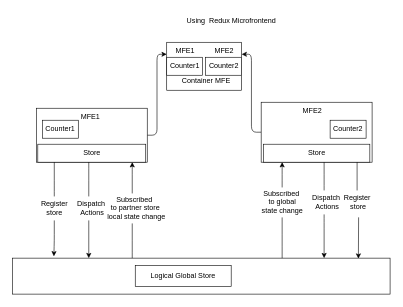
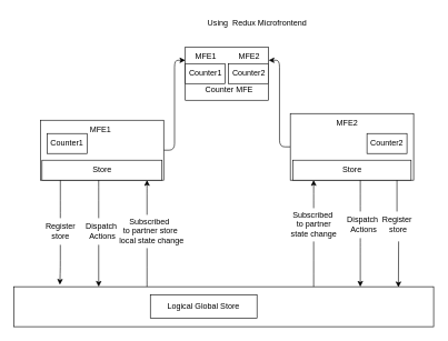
  <mxCell id="0" />
  <mxCell id="1" parent="0" />
  <mxCell id="2" style="edgeStyle=orthogonalEdgeStyle;html=1;entryX=0;entryY=0.25;entryDx=0;entryDy=0;" parent="1" source="3" target="12" edge="1"><mxGeometry relative="1" as="geometry" /></mxCell>
  <mxCell id="3" value="" style="rounded=0;whiteSpace=wrap;html=1;" parent="1" vertex="1"><mxGeometry x="60" y="180" width="185" height="90" as="geometry" /></mxCell>
  <mxCell id="4" style="edgeStyle=elbowEdgeStyle;elbow=vertical;html=1;startArrow=none;" parent="1" source="32" target="20" edge="1"><mxGeometry relative="1" as="geometry"><Array as="points"><mxPoint x="220" y="280" /></Array></mxGeometry></mxCell>
  <mxCell id="5" style="edgeStyle=elbowEdgeStyle;elbow=vertical;html=1;startArrow=none;" parent="1" source="34" target="15" edge="1"><mxGeometry relative="1" as="geometry"><mxPoint x="470" y="280" as="targetPoint" /><Array as="points"><mxPoint x="470" y="290" /></Array></mxGeometry></mxCell>
  <mxCell id="6" value="" style="rounded=0;whiteSpace=wrap;html=1;" parent="1" vertex="1"><mxGeometry x="20" y="430" width="630" height="60" as="geometry" /></mxCell>
  <mxCell id="7" value="Logical Global Store" style="rounded=0;whiteSpace=wrap;html=1;" parent="1" vertex="1"><mxGeometry x="225" y="442.5" width="160" height="35" as="geometry" /></mxCell>
  <mxCell id="8" value="MFE1" style="text;html=1;align=center;verticalAlign=middle;resizable=0;points=[];autosize=1;strokeColor=none;fillColor=none;" parent="1" vertex="1"><mxGeometry x="120" y="180" width="60" height="30" as="geometry" /></mxCell>
  <mxCell id="9" style="edgeStyle=orthogonalEdgeStyle;html=1;entryX=1;entryY=0.25;entryDx=0;entryDy=0;" parent="1" source="10" target="12" edge="1"><mxGeometry relative="1" as="geometry" /></mxCell>
  <mxCell id="10" value="" style="rounded=0;whiteSpace=wrap;html=1;" parent="1" vertex="1"><mxGeometry x="435" y="170" width="185" height="100" as="geometry" /></mxCell>
  <mxCell id="11" value="MFE2" style="text;html=1;align=center;verticalAlign=middle;resizable=0;points=[];autosize=1;strokeColor=none;fillColor=none;" parent="1" vertex="1"><mxGeometry x="490" y="170" width="60" height="30" as="geometry" /></mxCell>
  <mxCell id="12" value="" style="rounded=0;whiteSpace=wrap;html=1;" parent="1" vertex="1"><mxGeometry x="277.5" y="70" width="125" height="80" as="geometry" /></mxCell>
- <mxCell id="13" value="Container MFE" style="text;html=1;align=center;verticalAlign=middle;resizable=0;points=[];autosize=1;strokeColor=none;fillColor=none;" parent="1" vertex="1"><mxGeometry x="292.5" y="120" width="100" height="30" as="geometry" /></mxCell>
+ <mxCell id="13" value="Counter MFE" style="text;html=1;align=center;verticalAlign=middle;resizable=0;points=[];autosize=1;strokeColor=none;fillColor=none;" parent="1" vertex="1"><mxGeometry x="292.5" y="120" width="100" height="30" as="geometry" /></mxCell>
  <mxCell id="14" style="edgeStyle=none;html=1;entryX=0.809;entryY=0.013;entryDx=0;entryDy=0;entryPerimeter=0;startArrow=none;" parent="1" edge="1"><mxGeometry relative="1" as="geometry"><mxPoint x="597.5" y="362" as="sourcePoint" /><mxPoint x="597.17" y="430.78" as="targetPoint" /></mxGeometry></mxCell>
  <mxCell id="15" value="Store" style="rounded=0;whiteSpace=wrap;html=1;" parent="1" vertex="1"><mxGeometry x="438.75" y="240" width="177.5" height="30" as="geometry" /></mxCell>
  <mxCell id="16" value="MFE1" style="text;html=1;align=center;verticalAlign=middle;resizable=0;points=[];autosize=1;strokeColor=none;fillColor=none;" parent="1" vertex="1"><mxGeometry x="277.5" y="70" width="60" height="30" as="geometry" /></mxCell>
  <mxCell id="17" value="MFE2" style="text;html=1;align=center;verticalAlign=middle;resizable=0;points=[];autosize=1;strokeColor=none;fillColor=none;" parent="1" vertex="1"><mxGeometry x="342.5" y="70" width="60" height="30" as="geometry" /></mxCell>
  <mxCell id="18" style="edgeStyle=orthogonalEdgeStyle;html=1;startArrow=none;entryX=0.11;entryY=-0.051;entryDx=0;entryDy=0;entryPerimeter=0;" parent="1" source="25" target="6" edge="1"><mxGeometry relative="1" as="geometry"><mxPoint x="115" y="382.1" as="sourcePoint" /><mxPoint x="80.84" y="430" as="targetPoint" /><Array as="points"><mxPoint x="90" y="401" /><mxPoint x="89" y="401" /></Array></mxGeometry></mxCell>
  <mxCell id="19" style="edgeStyle=orthogonalEdgeStyle;html=1;startArrow=none;" parent="1" source="27" edge="1"><mxGeometry relative="1" as="geometry"><mxPoint x="147.5" y="430" as="targetPoint" /><Array as="points"><mxPoint x="147.5" y="430" /></Array></mxGeometry></mxCell>
  <mxCell id="20" value="Store" style="rounded=0;whiteSpace=wrap;html=1;" parent="1" vertex="1"><mxGeometry x="62.5" y="240" width="180" height="30" as="geometry" /></mxCell>
  <mxCell id="21" value="Using&amp;nbsp; Redux Microfrontend" style="text;html=1;align=center;verticalAlign=middle;resizable=0;points=[];autosize=1;strokeColor=none;fillColor=none;" parent="1" vertex="1"><mxGeometry x="300" y="20" width="170" height="30" as="geometry" /></mxCell>
  <mxCell id="22" value="Counter1" style="rounded=0;whiteSpace=wrap;html=1;" parent="1" vertex="1"><mxGeometry x="70" y="200" width="60" height="30" as="geometry" /></mxCell>
  <mxCell id="23" value="Counter2" style="rounded=0;whiteSpace=wrap;html=1;" parent="1" vertex="1"><mxGeometry x="550" y="200" width="60" height="30" as="geometry" /></mxCell>
  <mxCell id="24" value="" style="edgeStyle=orthogonalEdgeStyle;html=1;endArrow=none;" parent="1" source="20" target="25" edge="1"><mxGeometry relative="1" as="geometry"><mxPoint x="80" y="270" as="sourcePoint" /><mxPoint x="146.96" y="431.74" as="targetPoint" /><Array as="points"><mxPoint x="90" y="310" /><mxPoint x="90" y="310" /></Array></mxGeometry></mxCell>
  <mxCell id="25" value="Register &lt;br&gt;store" style="text;html=1;align=center;verticalAlign=middle;resizable=0;points=[];autosize=1;strokeColor=none;fillColor=none;" parent="1" vertex="1"><mxGeometry x="55" y="327.1" width="70" height="40" as="geometry" /></mxCell>
  <mxCell id="26" value="" style="edgeStyle=orthogonalEdgeStyle;html=1;endArrow=none;" parent="1" target="27" edge="1"><mxGeometry relative="1" as="geometry"><mxPoint x="147.5" y="270" as="sourcePoint" /><mxPoint x="187.5" y="330" as="targetPoint" /><Array as="points"><mxPoint x="147.5" y="290" /><mxPoint x="147.5" y="290" /></Array></mxGeometry></mxCell>
  <mxCell id="27" value="Dispatch&amp;nbsp;&lt;br&gt;Actions" style="text;html=1;align=center;verticalAlign=middle;resizable=0;points=[];autosize=1;strokeColor=none;fillColor=none;" parent="1" vertex="1"><mxGeometry x="117.5" y="327.1" width="70" height="40" as="geometry" /></mxCell>
  <mxCell id="28" style="edgeStyle=orthogonalEdgeStyle;html=1;startArrow=none;" parent="1" edge="1"><mxGeometry relative="1" as="geometry"><mxPoint x="540" y="430" as="targetPoint" /><mxPoint x="540" y="357.1" as="sourcePoint" /><Array as="points"><mxPoint x="540" y="370" /><mxPoint x="540" y="370" /></Array></mxGeometry></mxCell>
  <mxCell id="29" value="" style="edgeStyle=none;html=1;exitX=0.5;exitY=1;exitDx=0;exitDy=0;endArrow=none;" parent="1" target="30" edge="1"><mxGeometry relative="1" as="geometry"><mxPoint x="595" y="270" as="sourcePoint" /><mxPoint x="597.17" y="430.78" as="targetPoint" /><Array as="points" /></mxGeometry></mxCell>
  <mxCell id="30" value="Register&lt;br&gt;&amp;nbsp;store" style="text;html=1;align=center;verticalAlign=middle;resizable=0;points=[];autosize=1;strokeColor=none;fillColor=none;" parent="1" vertex="1"><mxGeometry x="560" y="317.1" width="70" height="40" as="geometry" /></mxCell>
  <mxCell id="31" value="" style="edgeStyle=elbowEdgeStyle;elbow=vertical;html=1;endArrow=none;" parent="1" source="6" target="32" edge="1"><mxGeometry relative="1" as="geometry"><mxPoint x="220" y="430" as="sourcePoint" /><mxPoint x="220" y="270" as="targetPoint" /><Array as="points"><mxPoint x="220" y="410" /></Array></mxGeometry></mxCell>
  <mxCell id="32" value="Subscribed&amp;nbsp;&lt;br&gt;to partner store&lt;br&gt;&amp;nbsp;local state change" style="text;html=1;align=center;verticalAlign=middle;resizable=0;points=[];autosize=1;strokeColor=none;fillColor=none;" parent="1" vertex="1"><mxGeometry x="165" y="322.1" width="120" height="50" as="geometry" /></mxCell>
  <mxCell id="33" value="" style="edgeStyle=elbowEdgeStyle;elbow=vertical;html=1;endArrow=none;" parent="1" source="6" target="34" edge="1"><mxGeometry relative="1" as="geometry"><mxPoint x="475" y="430" as="sourcePoint" /><mxPoint x="475" y="270" as="targetPoint" /><Array as="points"><mxPoint x="470" y="400" /><mxPoint x="475" y="410" /></Array></mxGeometry></mxCell>
- <mxCell id="34" value="Subscribed&amp;nbsp;&lt;br&gt;to global&lt;br&gt;state change" style="text;html=1;align=center;verticalAlign=middle;resizable=0;points=[];autosize=1;strokeColor=none;fillColor=none;" parent="1" vertex="1"><mxGeometry x="425" y="312.1" width="90" height="50" as="geometry" /></mxCell>
+ <mxCell id="34" value="Subscribed&amp;nbsp;&lt;br&gt;to partner&lt;br&gt;state change" style="text;html=1;align=center;verticalAlign=middle;resizable=0;points=[];autosize=1;strokeColor=none;fillColor=none;" parent="1" vertex="1"><mxGeometry x="425" y="312.1" width="90" height="50" as="geometry" /></mxCell>
  <mxCell id="35" value="Dispatch&amp;nbsp;&lt;br&gt;Actions" style="text;html=1;align=center;verticalAlign=middle;resizable=0;points=[];autosize=1;strokeColor=none;fillColor=none;" parent="1" vertex="1"><mxGeometry x="510" y="317.1" width="70" height="40" as="geometry" /></mxCell>
  <mxCell id="36" value="" style="edgeStyle=orthogonalEdgeStyle;html=1;endArrow=none;" parent="1" target="35" edge="1"><mxGeometry relative="1" as="geometry"><mxPoint x="540" y="270" as="sourcePoint" /><mxPoint x="507.5" y="430" as="targetPoint" /><Array as="points"><mxPoint x="540" y="300" /><mxPoint x="540" y="300" /></Array></mxGeometry></mxCell>
  <mxCell id="37" value="Counter1" style="rounded=0;whiteSpace=wrap;html=1;" vertex="1" parent="1"><mxGeometry x="277.5" y="95" width="60" height="30" as="geometry" /></mxCell>
  <mxCell id="38" value="Counter2" style="rounded=0;whiteSpace=wrap;html=1;" vertex="1" parent="1"><mxGeometry x="342.5" y="95" width="60" height="30" as="geometry" /></mxCell>
